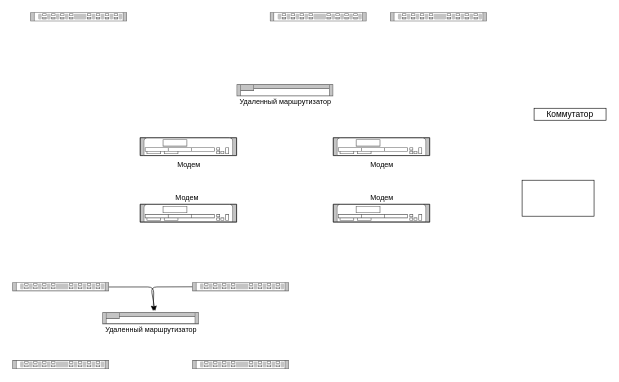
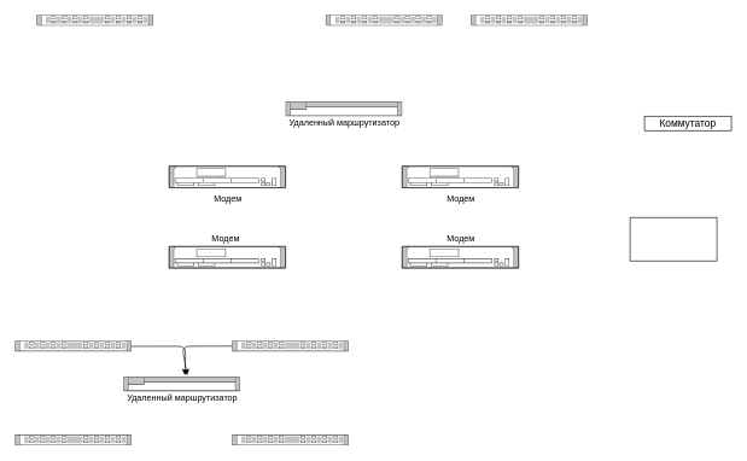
  <mxCell id="0" />
  <mxCell id="1" parent="0" />
  <mxCell id="2" value="" style="endArrow=classic;html=1;exitX=0.444;exitY=0.541;exitDx=0;exitDy=0;exitPerimeter=0;entryX=0.527;entryY=-0.094;entryDx=0;entryDy=0;entryPerimeter=0;" edge="1" parent="1" source="18" target="16"><mxGeometry width="50" height="50" relative="1" as="geometry"><mxPoint x="620" y="610" as="sourcePoint" /><mxPoint x="670" y="560" as="targetPoint" /><Array as="points"><mxPoint x="256" y="478" /></Array></mxGeometry></mxCell>
  <mxCell id="3" value="" style="shape=mxgraph.rack.cisco.cisco_nexus_3016_switch;html=1;labelPosition=right;align=left;spacingLeft=15;dashed=0;shadow=0;fillColor=#ffffff;" vertex="1" parent="1"><mxGeometry x="449.5" y="20" width="161" height="15" as="geometry" /></mxCell>
  <mxCell id="4" value="" style="shape=mxgraph.rack.cisco.cisco_1941_series_integrated_services_router;html=1;labelPosition=right;align=left;spacingLeft=15;dashed=0;shadow=0;fillColor=#ffffff;" vertex="1" parent="1"><mxGeometry x="555" y="229" width="161" height="30" as="geometry" /></mxCell>
  <mxCell id="5" value="" style="shape=mxgraph.rack.cisco.cisco_1905_serial_integrated_services_router;html=1;labelPosition=right;align=left;spacingLeft=15;dashed=0;shadow=0;fillColor=#ffffff;" vertex="1" parent="1"><mxGeometry x="394" y="140" width="161" height="20" as="geometry" /></mxCell>
  <mxCell id="6" value="" style="shape=mxgraph.rack.cisco.cisco_nexus_3016_switch;html=1;labelPosition=right;align=left;spacingLeft=15;dashed=0;shadow=0;fillColor=#ffffff;" vertex="1" parent="1"><mxGeometry x="50" y="20" width="161" height="15" as="geometry" /></mxCell>
  <mxCell id="7" value="" style="shape=mxgraph.rack.cisco.cisco_nexus_3016_switch;html=1;labelPosition=right;align=left;spacingLeft=15;dashed=0;shadow=0;fillColor=#ffffff;" vertex="1" parent="1"><mxGeometry x="650" y="20" width="161" height="15" as="geometry" /></mxCell>
  <mxCell id="8" value="" style="shape=mxgraph.rack.cisco.cisco_1941_series_integrated_services_router;html=1;labelPosition=right;align=left;spacingLeft=15;dashed=0;shadow=0;fillColor=#ffffff;" vertex="1" parent="1"><mxGeometry x="233" y="229" width="161" height="30" as="geometry" /></mxCell>
  <mxCell id="9" value="Модем" style="text;html=1;align=center;verticalAlign=middle;resizable=0;points=[];autosize=1;" vertex="1" parent="1"><mxGeometry x="288.5" y="264" width="50" height="20" as="geometry" /></mxCell>
  <mxCell id="10" value="Модем" style="text;html=1;align=center;verticalAlign=middle;resizable=0;points=[];autosize=1;" vertex="1" parent="1"><mxGeometry x="610.5" y="264" width="50" height="20" as="geometry" /></mxCell>
  <mxCell id="11" value="" style="shape=mxgraph.rack.cisco.cisco_1941_series_integrated_services_router;html=1;labelPosition=right;align=left;spacingLeft=15;dashed=0;shadow=0;fillColor=#ffffff;" vertex="1" parent="1"><mxGeometry x="555" y="340" width="161" height="30" as="geometry" /></mxCell>
  <mxCell id="12" value="" style="shape=mxgraph.rack.cisco.cisco_1941_series_integrated_services_router;html=1;labelPosition=right;align=left;spacingLeft=15;dashed=0;shadow=0;fillColor=#ffffff;" vertex="1" parent="1"><mxGeometry x="233" y="340" width="161" height="30" as="geometry" /></mxCell>
  <mxCell id="13" value="Модем" style="text;html=1;align=center;verticalAlign=middle;resizable=0;points=[];autosize=1;" vertex="1" parent="1"><mxGeometry x="285.5" y="320" width="50" height="20" as="geometry" /></mxCell>
  <mxCell id="14" value="Модем" style="text;html=1;align=center;verticalAlign=middle;resizable=0;points=[];autosize=1;" vertex="1" parent="1"><mxGeometry x="610.5" y="320" width="50" height="20" as="geometry" /></mxCell>
  <mxCell id="15" value="Удаленный маршрутизатор" style="text;html=1;align=center;verticalAlign=middle;resizable=0;points=[];autosize=1;" vertex="1" parent="1"><mxGeometry x="389.5" y="160" width="170" height="20" as="geometry" /></mxCell>
  <mxCell id="16" value="" style="shape=mxgraph.rack.cisco.cisco_1905_serial_integrated_services_router;html=1;labelPosition=right;align=left;spacingLeft=15;dashed=0;shadow=0;fillColor=#ffffff;" vertex="1" parent="1"><mxGeometry x="170" y="520" width="161" height="20" as="geometry" /></mxCell>
  <mxCell id="17" value="Удаленный маршрутизатор" style="text;html=1;align=center;verticalAlign=middle;resizable=0;points=[];autosize=1;" vertex="1" parent="1"><mxGeometry x="165.5" y="540" width="170" height="20" as="geometry" /></mxCell>
  <mxCell id="18" value="" style="shape=mxgraph.rack.cisco.cisco_nexus_3016_switch;html=1;labelPosition=right;align=left;spacingLeft=15;dashed=0;shadow=0;fillColor=#ffffff;" vertex="1" parent="1"><mxGeometry x="20" y="470" width="161" height="15" as="geometry" /></mxCell>
  <mxCell id="19" value="" style="shape=mxgraph.rack.cisco.cisco_nexus_3016_switch;html=1;labelPosition=right;align=left;spacingLeft=15;dashed=0;shadow=0;fillColor=#ffffff;" vertex="1" parent="1"><mxGeometry x="20" y="600" width="161" height="15" as="geometry" /></mxCell>
  <mxCell id="20" value="" style="shape=mxgraph.rack.cisco.cisco_nexus_3016_switch;html=1;labelPosition=right;align=left;spacingLeft=15;dashed=0;shadow=0;fillColor=#ffffff;" vertex="1" parent="1"><mxGeometry x="320" y="600" width="161" height="15" as="geometry" /></mxCell>
  <mxCell id="21" value="" style="shape=mxgraph.rack.cisco.cisco_nexus_3016_switch;html=1;labelPosition=right;align=left;spacingLeft=15;dashed=0;shadow=0;fillColor=#ffffff;" vertex="1" parent="1"><mxGeometry x="320" y="470" width="161" height="15" as="geometry" /></mxCell>
  <mxCell id="22" value="" style="endArrow=classic;html=1;entryX=0.547;entryY=-0.094;entryDx=0;entryDy=0;entryPerimeter=0;" edge="1" parent="1" source="21" target="16"><mxGeometry width="50" height="50" relative="1" as="geometry"><mxPoint x="620" y="610" as="sourcePoint" /><mxPoint x="250" y="510" as="targetPoint" /><Array as="points"><mxPoint x="251" y="478" /></Array></mxGeometry></mxCell>
  <mxCell id="23" value="" style="rounded=0;whiteSpace=wrap;html=1;" vertex="1" parent="1"><mxGeometry x="870" y="300" width="120" height="60" as="geometry" /></mxCell>
- <mxCell id="24" value="&lt;font style=&quot;font-size: 14px;&quot;&gt;Коммутатор&lt;/font&gt;" style="rounded=0;whiteSpace=wrap;html=1;fontSize=14;" vertex="1" parent="1"><mxGeometry x="890" y="180" width="120" height="20" as="geometry" /></mxCell>
+ <mxCell id="24" value="&lt;font style=&quot;font-size: 14px;&quot;&gt;Коммутатор&lt;/font&gt;" style="rounded=0;whiteSpace=wrap;html=1;fontSize=14;" vertex="1" parent="1"><mxGeometry x="890" y="160" width="120" height="20" as="geometry" /></mxCell>
